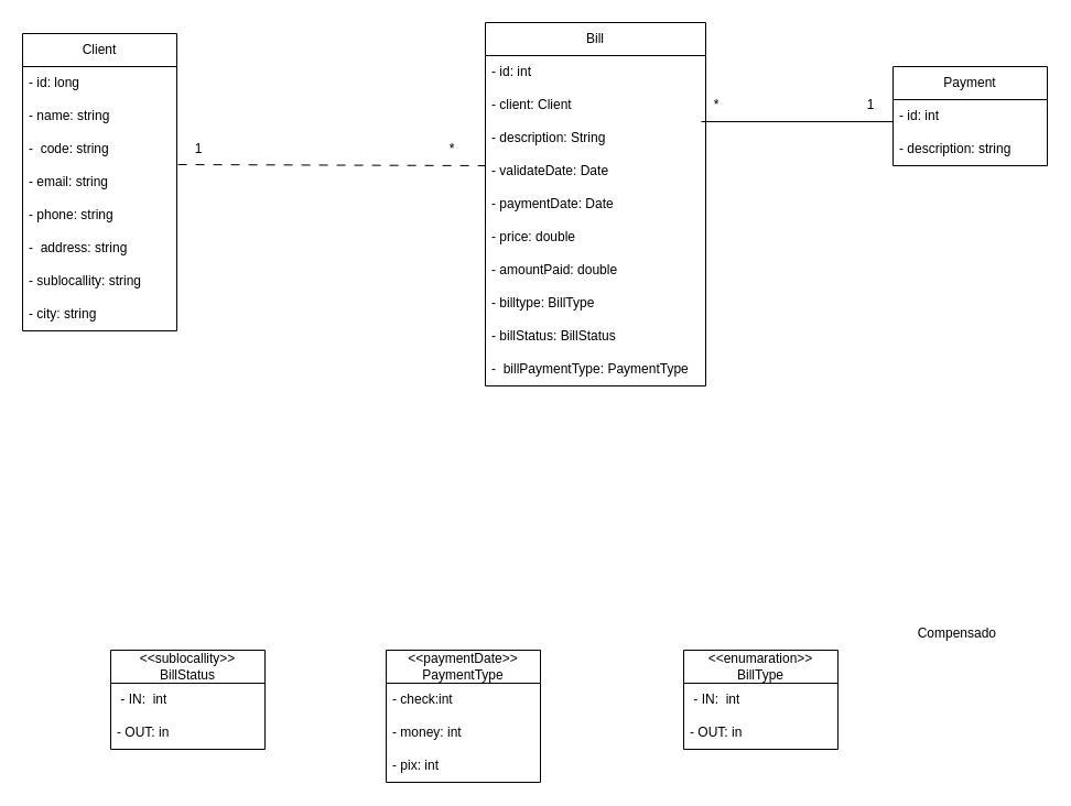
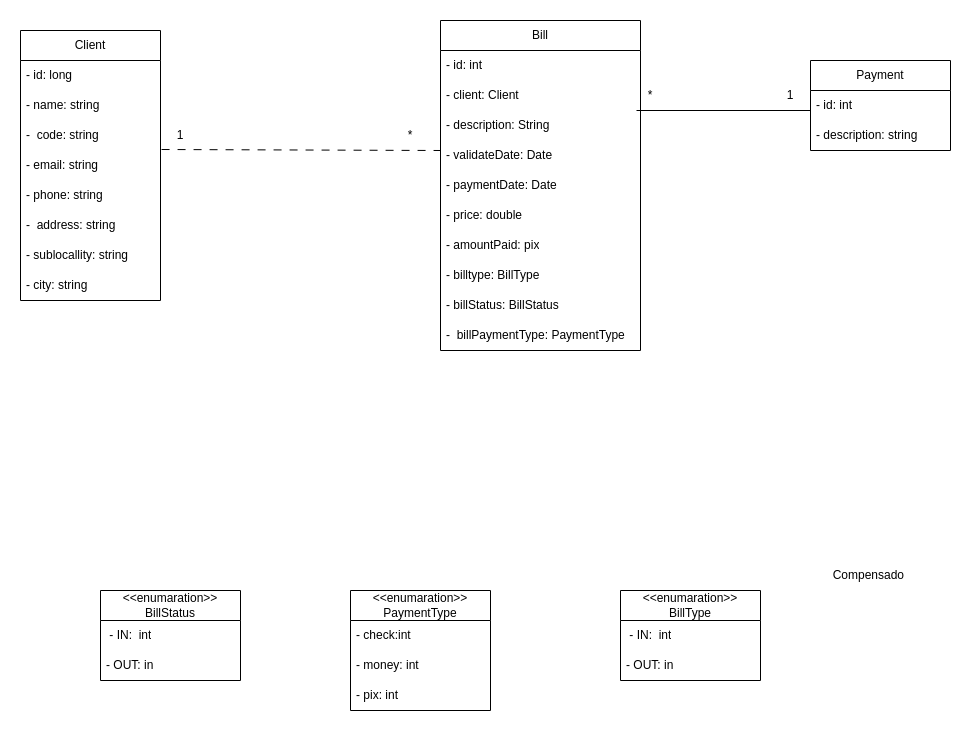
  <mxCell id="0" />
  <mxCell id="1" parent="0" />
  <mxCell id="2" value="Payment&lt;br&gt;" style="swimlane;fontStyle=0;childLayout=stackLayout;horizontal=1;startSize=30;horizontalStack=0;resizeParent=1;resizeParentMax=0;resizeLast=0;collapsible=1;marginBottom=0;whiteSpace=wrap;html=1;" parent="1" vertex="1"><mxGeometry x="810" y="60" width="140" height="90" as="geometry" /></mxCell>
  <mxCell id="3" value="- id: int" style="text;strokeColor=none;fillColor=none;align=left;verticalAlign=middle;spacingLeft=4;spacingRight=4;overflow=hidden;points=[[0,0.5],[1,0.5]];portConstraint=eastwest;rotatable=0;whiteSpace=wrap;html=1;" parent="2" vertex="1"><mxGeometry y="30" width="140" height="30" as="geometry" /></mxCell>
  <mxCell id="4" value="- description: string" style="text;strokeColor=none;fillColor=none;align=left;verticalAlign=middle;spacingLeft=4;spacingRight=4;overflow=hidden;points=[[0,0.5],[1,0.5]];portConstraint=eastwest;rotatable=0;whiteSpace=wrap;html=1;" parent="2" vertex="1"><mxGeometry y="60" width="140" height="30" as="geometry" /></mxCell>
  <mxCell id="5" value="Client" style="swimlane;fontStyle=0;childLayout=stackLayout;horizontal=1;startSize=30;horizontalStack=0;resizeParent=1;resizeParentMax=0;resizeLast=0;collapsible=1;marginBottom=0;whiteSpace=wrap;html=1;" parent="1" vertex="1"><mxGeometry x="20" y="30" width="140" height="270" as="geometry" /></mxCell>
  <mxCell id="6" value="- id: long" style="text;strokeColor=none;fillColor=none;align=left;verticalAlign=middle;spacingLeft=4;spacingRight=4;overflow=hidden;points=[[0,0.5],[1,0.5]];portConstraint=eastwest;rotatable=0;whiteSpace=wrap;html=1;" parent="5" vertex="1"><mxGeometry y="30" width="140" height="30" as="geometry" /></mxCell>
  <mxCell id="7" value="- name: string" style="text;strokeColor=none;fillColor=none;align=left;verticalAlign=middle;spacingLeft=4;spacingRight=4;overflow=hidden;points=[[0,0.5],[1,0.5]];portConstraint=eastwest;rotatable=0;whiteSpace=wrap;html=1;" parent="5" vertex="1"><mxGeometry y="60" width="140" height="30" as="geometry" /></mxCell>
  <mxCell id="8" value="-&amp;nbsp; code: string" style="text;strokeColor=none;fillColor=none;align=left;verticalAlign=middle;spacingLeft=4;spacingRight=4;overflow=hidden;points=[[0,0.5],[1,0.5]];portConstraint=eastwest;rotatable=0;whiteSpace=wrap;html=1;" parent="5" vertex="1"><mxGeometry y="90" width="140" height="30" as="geometry" /></mxCell>
  <mxCell id="9" value="- email: string" style="text;strokeColor=none;fillColor=none;align=left;verticalAlign=middle;spacingLeft=4;spacingRight=4;overflow=hidden;points=[[0,0.5],[1,0.5]];portConstraint=eastwest;rotatable=0;whiteSpace=wrap;html=1;" parent="5" vertex="1"><mxGeometry y="120" width="140" height="30" as="geometry" /></mxCell>
  <mxCell id="10" value="- phone: string" style="text;strokeColor=none;fillColor=none;align=left;verticalAlign=middle;spacingLeft=4;spacingRight=4;overflow=hidden;points=[[0,0.5],[1,0.5]];portConstraint=eastwest;rotatable=0;whiteSpace=wrap;html=1;" parent="5" vertex="1"><mxGeometry y="150" width="140" height="30" as="geometry" /></mxCell>
  <mxCell id="11" value="-&amp;nbsp; address: string" style="text;strokeColor=none;fillColor=none;align=left;verticalAlign=middle;spacingLeft=4;spacingRight=4;overflow=hidden;points=[[0,0.5],[1,0.5]];portConstraint=eastwest;rotatable=0;whiteSpace=wrap;html=1;" parent="5" vertex="1"><mxGeometry y="180" width="140" height="30" as="geometry" /></mxCell>
  <mxCell id="12" value="- sublocallity: string" style="text;strokeColor=none;fillColor=none;align=left;verticalAlign=middle;spacingLeft=4;spacingRight=4;overflow=hidden;points=[[0,0.5],[1,0.5]];portConstraint=eastwest;rotatable=0;whiteSpace=wrap;html=1;" parent="5" vertex="1"><mxGeometry y="210" width="140" height="30" as="geometry" /></mxCell>
  <mxCell id="13" value="- city: string" style="text;strokeColor=none;fillColor=none;align=left;verticalAlign=middle;spacingLeft=4;spacingRight=4;overflow=hidden;points=[[0,0.5],[1,0.5]];portConstraint=eastwest;rotatable=0;whiteSpace=wrap;html=1;" parent="5" vertex="1"><mxGeometry y="240" width="140" height="30" as="geometry" /></mxCell>
  <mxCell id="14" value="Bill" style="swimlane;fontStyle=0;childLayout=stackLayout;horizontal=1;startSize=30;horizontalStack=0;resizeParent=1;resizeParentMax=0;resizeLast=0;collapsible=1;marginBottom=0;whiteSpace=wrap;html=1;" parent="1" vertex="1"><mxGeometry x="440" y="20" width="200" height="330" as="geometry" /></mxCell>
  <mxCell id="15" value="- id: int" style="text;strokeColor=none;fillColor=none;align=left;verticalAlign=middle;spacingLeft=4;spacingRight=4;overflow=hidden;points=[[0,0.5],[1,0.5]];portConstraint=eastwest;rotatable=0;whiteSpace=wrap;html=1;" parent="14" vertex="1"><mxGeometry y="30" width="200" height="30" as="geometry" /></mxCell>
  <mxCell id="16" value="- client: Client" style="text;strokeColor=none;fillColor=none;align=left;verticalAlign=middle;spacingLeft=4;spacingRight=4;overflow=hidden;points=[[0,0.5],[1,0.5]];portConstraint=eastwest;rotatable=0;whiteSpace=wrap;html=1;" parent="14" vertex="1"><mxGeometry y="60" width="200" height="30" as="geometry" /></mxCell>
  <mxCell id="17" value="- description: String" style="text;strokeColor=none;fillColor=none;align=left;verticalAlign=middle;spacingLeft=4;spacingRight=4;overflow=hidden;points=[[0,0.5],[1,0.5]];portConstraint=eastwest;rotatable=0;whiteSpace=wrap;html=1;" parent="14" vertex="1"><mxGeometry y="90" width="200" height="30" as="geometry" /></mxCell>
  <mxCell id="18" value="- validateDate: Date" style="text;strokeColor=none;fillColor=none;align=left;verticalAlign=middle;spacingLeft=4;spacingRight=4;overflow=hidden;points=[[0,0.5],[1,0.5]];portConstraint=eastwest;rotatable=0;whiteSpace=wrap;html=1;" parent="14" vertex="1"><mxGeometry y="120" width="200" height="30" as="geometry" /></mxCell>
  <mxCell id="19" value="- paymentDate: Date" style="text;strokeColor=none;fillColor=none;align=left;verticalAlign=middle;spacingLeft=4;spacingRight=4;overflow=hidden;points=[[0,0.5],[1,0.5]];portConstraint=eastwest;rotatable=0;whiteSpace=wrap;html=1;" parent="14" vertex="1"><mxGeometry y="150" width="200" height="30" as="geometry" /></mxCell>
  <mxCell id="20" value="- price: double" style="text;strokeColor=none;fillColor=none;align=left;verticalAlign=middle;spacingLeft=4;spacingRight=4;overflow=hidden;points=[[0,0.5],[1,0.5]];portConstraint=eastwest;rotatable=0;whiteSpace=wrap;html=1;" parent="14" vertex="1"><mxGeometry y="180" width="200" height="30" as="geometry" /></mxCell>
- <mxCell id="21" value="- amountPaid: double" style="text;strokeColor=none;fillColor=none;align=left;verticalAlign=middle;spacingLeft=4;spacingRight=4;overflow=hidden;points=[[0,0.5],[1,0.5]];portConstraint=eastwest;rotatable=0;whiteSpace=wrap;html=1;" parent="14" vertex="1"><mxGeometry y="210" width="200" height="30" as="geometry" /></mxCell>
+ <mxCell id="21" value="- amountPaid: pix" style="text;strokeColor=none;fillColor=none;align=left;verticalAlign=middle;spacingLeft=4;spacingRight=4;overflow=hidden;points=[[0,0.5],[1,0.5]];portConstraint=eastwest;rotatable=0;whiteSpace=wrap;html=1;" parent="14" vertex="1"><mxGeometry y="210" width="200" height="30" as="geometry" /></mxCell>
  <mxCell id="22" value="- billtype: BillType" style="text;strokeColor=none;fillColor=none;align=left;verticalAlign=middle;spacingLeft=4;spacingRight=4;overflow=hidden;points=[[0,0.5],[1,0.5]];portConstraint=eastwest;rotatable=0;whiteSpace=wrap;html=1;" parent="14" vertex="1"><mxGeometry y="240" width="200" height="30" as="geometry" /></mxCell>
  <mxCell id="23" value="- billStatus: BillStatus" style="text;strokeColor=none;fillColor=none;align=left;verticalAlign=middle;spacingLeft=4;spacingRight=4;overflow=hidden;points=[[0,0.5],[1,0.5]];portConstraint=eastwest;rotatable=0;whiteSpace=wrap;html=1;" parent="14" vertex="1"><mxGeometry y="270" width="200" height="30" as="geometry" /></mxCell>
  <mxCell id="24" value="-&amp;nbsp; billPaymentType: PaymentType" style="text;strokeColor=none;fillColor=none;align=left;verticalAlign=middle;spacingLeft=4;spacingRight=4;overflow=hidden;points=[[0,0.5],[1,0.5]];portConstraint=eastwest;rotatable=0;whiteSpace=wrap;html=1;" parent="14" vertex="1"><mxGeometry y="300" width="200" height="30" as="geometry" /></mxCell>
  <mxCell id="25" style="edgeStyle=orthogonalEdgeStyle;rounded=0;orthogonalLoop=1;jettySize=auto;html=1;exitX=1;exitY=0.5;exitDx=0;exitDy=0;" parent="14" source="20" target="20" edge="1"><mxGeometry relative="1" as="geometry" /></mxCell>
  <mxCell id="26" value="&amp;lt;&amp;lt;enumaration&amp;gt;&amp;gt;&lt;br&gt;BillType" style="swimlane;fontStyle=0;childLayout=stackLayout;horizontal=1;startSize=30;horizontalStack=0;resizeParent=1;resizeParentMax=0;resizeLast=0;collapsible=1;marginBottom=0;whiteSpace=wrap;html=1;" parent="1" vertex="1"><mxGeometry x="620" y="590" width="140" height="90" as="geometry" /></mxCell>
  <mxCell id="27" value="&amp;nbsp;- IN:&amp;nbsp; int" style="text;strokeColor=none;fillColor=none;align=left;verticalAlign=middle;spacingLeft=4;spacingRight=4;overflow=hidden;points=[[0,0.5],[1,0.5]];portConstraint=eastwest;rotatable=0;whiteSpace=wrap;html=1;" parent="26" vertex="1"><mxGeometry y="30" width="140" height="30" as="geometry" /></mxCell>
  <mxCell id="28" value="- OUT: in" style="text;strokeColor=none;fillColor=none;align=left;verticalAlign=middle;spacingLeft=4;spacingRight=4;overflow=hidden;points=[[0,0.5],[1,0.5]];portConstraint=eastwest;rotatable=0;whiteSpace=wrap;html=1;" parent="26" vertex="1"><mxGeometry y="60" width="140" height="30" as="geometry" /></mxCell>
- <mxCell id="29" value="&amp;lt;&amp;lt;sublocallity&amp;gt;&amp;gt;&lt;br&gt;BillStatus" style="swimlane;fontStyle=0;childLayout=stackLayout;horizontal=1;startSize=30;horizontalStack=0;resizeParent=1;resizeParentMax=0;resizeLast=0;collapsible=1;marginBottom=0;whiteSpace=wrap;html=1;" parent="1" vertex="1"><mxGeometry x="100" y="590" width="140" height="90" as="geometry" /></mxCell>
+ <mxCell id="29" value="&amp;lt;&amp;lt;enumaration&amp;gt;&amp;gt;&lt;br&gt;BillStatus" style="swimlane;fontStyle=0;childLayout=stackLayout;horizontal=1;startSize=30;horizontalStack=0;resizeParent=1;resizeParentMax=0;resizeLast=0;collapsible=1;marginBottom=0;whiteSpace=wrap;html=1;" parent="1" vertex="1"><mxGeometry x="100" y="590" width="140" height="90" as="geometry" /></mxCell>
  <mxCell id="30" value="&amp;nbsp;- IN:&amp;nbsp; int" style="text;strokeColor=none;fillColor=none;align=left;verticalAlign=middle;spacingLeft=4;spacingRight=4;overflow=hidden;points=[[0,0.5],[1,0.5]];portConstraint=eastwest;rotatable=0;whiteSpace=wrap;html=1;" parent="29" vertex="1"><mxGeometry y="30" width="140" height="30" as="geometry" /></mxCell>
  <mxCell id="31" value="- OUT: in" style="text;strokeColor=none;fillColor=none;align=left;verticalAlign=middle;spacingLeft=4;spacingRight=4;overflow=hidden;points=[[0,0.5],[1,0.5]];portConstraint=eastwest;rotatable=0;whiteSpace=wrap;html=1;" parent="29" vertex="1"><mxGeometry y="60" width="140" height="30" as="geometry" /></mxCell>
- <mxCell id="32" value="&amp;lt;&amp;lt;paymentDate&amp;gt;&amp;gt;&lt;br&gt;PaymentType" style="swimlane;fontStyle=0;childLayout=stackLayout;horizontal=1;startSize=30;horizontalStack=0;resizeParent=1;resizeParentMax=0;resizeLast=0;collapsible=1;marginBottom=0;whiteSpace=wrap;html=1;" parent="1" vertex="1"><mxGeometry x="350" y="590" width="140" height="120" as="geometry" /></mxCell>
+ <mxCell id="32" value="&amp;lt;&amp;lt;enumaration&amp;gt;&amp;gt;&lt;br&gt;PaymentType" style="swimlane;fontStyle=0;childLayout=stackLayout;horizontal=1;startSize=30;horizontalStack=0;resizeParent=1;resizeParentMax=0;resizeLast=0;collapsible=1;marginBottom=0;whiteSpace=wrap;html=1;" parent="1" vertex="1"><mxGeometry x="350" y="590" width="140" height="120" as="geometry" /></mxCell>
  <mxCell id="33" value="- check:int" style="text;strokeColor=none;fillColor=none;align=left;verticalAlign=middle;spacingLeft=4;spacingRight=4;overflow=hidden;points=[[0,0.5],[1,0.5]];portConstraint=eastwest;rotatable=0;whiteSpace=wrap;html=1;" parent="32" vertex="1"><mxGeometry y="30" width="140" height="30" as="geometry" /></mxCell>
  <mxCell id="34" value="- money: int" style="text;strokeColor=none;fillColor=none;align=left;verticalAlign=middle;spacingLeft=4;spacingRight=4;overflow=hidden;points=[[0,0.5],[1,0.5]];portConstraint=eastwest;rotatable=0;whiteSpace=wrap;html=1;" parent="32" vertex="1"><mxGeometry y="60" width="140" height="30" as="geometry" /></mxCell>
  <mxCell id="35" value="- pix: int" style="text;strokeColor=none;fillColor=none;align=left;verticalAlign=middle;spacingLeft=4;spacingRight=4;overflow=hidden;points=[[0,0.5],[1,0.5]];portConstraint=eastwest;rotatable=0;whiteSpace=wrap;html=1;" parent="32" vertex="1"><mxGeometry y="90" width="140" height="30" as="geometry" /></mxCell>
  <mxCell id="36" value="" style="endArrow=none;html=1;rounded=0;exitX=1;exitY=-0.033;exitDx=0;exitDy=0;exitPerimeter=0;entryX=1;entryY=1;entryDx=0;entryDy=0;flowAnimation=1;" parent="1" source="9" target="37" edge="1"><mxGeometry width="50" height="50" relative="1" as="geometry"><mxPoint x="460" y="360" as="sourcePoint" /><mxPoint x="510" y="310" as="targetPoint" /></mxGeometry></mxCell>
  <mxCell id="37" value="*" style="text;html=1;strokeColor=none;fillColor=none;align=center;verticalAlign=middle;whiteSpace=wrap;rounded=0;" parent="1" vertex="1"><mxGeometry x="380" y="120" width="60" height="30" as="geometry" /></mxCell>
  <mxCell id="38" value="1" style="text;html=1;strokeColor=none;fillColor=none;align=center;verticalAlign=middle;whiteSpace=wrap;rounded=0;" parent="1" vertex="1"><mxGeometry x="150" y="120" width="60" height="30" as="geometry" /></mxCell>
  <mxCell id="39" value="" style="endArrow=none;html=1;rounded=0;exitX=0.98;exitY=0;exitDx=0;exitDy=0;exitPerimeter=0;" parent="1" source="17" edge="1"><mxGeometry width="50" height="50" relative="1" as="geometry"><mxPoint x="640" y="120" as="sourcePoint" /><mxPoint x="810" y="110" as="targetPoint" /></mxGeometry></mxCell>
  <mxCell id="40" value="1" style="text;html=1;strokeColor=none;fillColor=none;align=center;verticalAlign=middle;whiteSpace=wrap;rounded=0;" parent="1" vertex="1"><mxGeometry x="760" y="80" width="60" height="30" as="geometry" /></mxCell>
  <mxCell id="41" value="*" style="text;html=1;strokeColor=none;fillColor=none;align=center;verticalAlign=middle;whiteSpace=wrap;rounded=0;" parent="1" vertex="1"><mxGeometry x="620" y="80" width="60" height="30" as="geometry" /></mxCell>
  <mxCell id="42" value="Compensado&amp;nbsp;" style="text;html=1;strokeColor=none;fillColor=none;align=center;verticalAlign=middle;whiteSpace=wrap;rounded=0;" vertex="1" parent="1"><mxGeometry x="815" y="560" width="110" height="30" as="geometry" /></mxCell>
